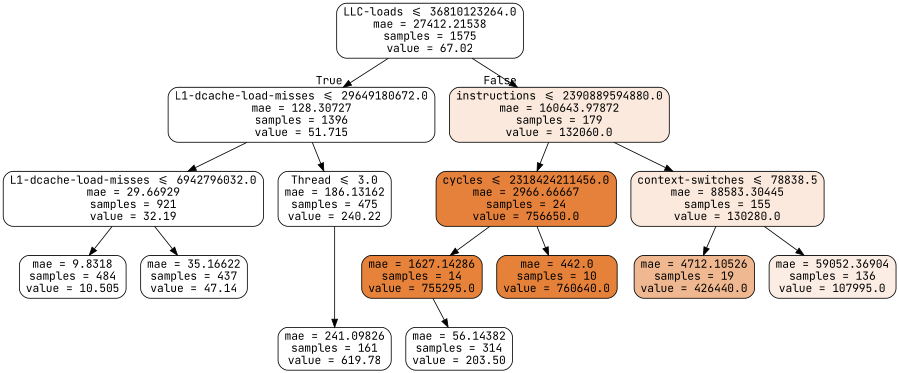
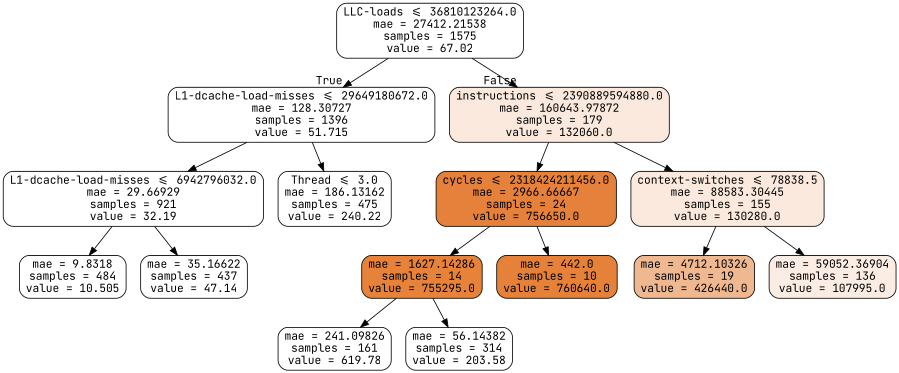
  digraph {
    fontname="JetBrains Mono"
    node [color=black fillcolor="#e5813900" fontname="JetBrains Mono" shape=box style="filled, rounded"]
    edge [fontname="JetBrains Mono"]
    n1 [label="LLC-loads <= 36810123264.0\nmae = 27412.21538\nsamples = 1575\nvalue = 67.02"]
    n2 [label="L1-dcache-load-misses <= 29649180672.0\nmae = 128.30727\nsamples = 1396\nvalue = 51.715"]
    n3 [fillcolor="#e581392c" label="instructions <= 2390889594880.0\nmae = 160643.97872\nsamples = 179\nvalue = 132060.0"]
    n4 [label="L1-dcache-load-misses <= 6942796032.0\nmae = 29.66929\nsamples = 921\nvalue = 32.19"]
    n5 [label="Thread <= 3.0\nmae = 186.13162\nsamples = 475\nvalue = 240.22"]
    n6 [fillcolor="#e58139fe" label="cycles <= 2318424211456.0\nmae = 2966.66667\nsamples = 24\nvalue = 756650.0"]
    n7 [fillcolor="#e581392c" label="context-switches <= 78838.5\nmae = 88583.30445\nsamples = 155\nvalue = 130280.0"]
    n8 [label="mae = 9.8318\nsamples = 484\nvalue = 10.505"]
    n9 [label="mae = 35.16622\nsamples = 437\nvalue = 47.14"]
    n10 [label="mae = 241.09826\nsamples = 161\nvalue = 619.78"]
-   n11 [label="mae = 56.14382\nsamples = 314\nvalue = 203.50"]
+   n11 [label="mae = 56.14382\nsamples = 314\nvalue = 203.58"]
    n12 [fillcolor="#e58139fd" label="mae = 1627.14286\nsamples = 14\nvalue = 755295.0"]
    n13 [fillcolor="#e58139ff" label="mae = 442.0\nsamples = 10\nvalue = 760640.0"]
-   n14 [fillcolor="#e581398f" label="mae = 4712.10526\nsamples = 19\nvalue = 426440.0"]
+   n14 [fillcolor="#e581398f" label="mae = 4712.10326\nsamples = 19\nvalue = 426440.0"]
    n15 [fillcolor="#e5813924" label="mae = 59052.36904\nsamples = 136\nvalue = 107995.0"]
    n1 -> n2 [headlabel=True labelangle=45 labeldistance=2.5]
    n1 -> n3 [headlabel=False labelangle=-45 labeldistance=2.5]
    n2 -> n4
    n2 -> n5
    n3 -> n6
    n3 -> n7
    n4 -> n8
    n4 -> n9
-   n5 -> n10
+   n12 -> n10
    n6 -> n12
    n6 -> n13
    n7 -> n14
    n7 -> n15
    n12 -> n11
  }
